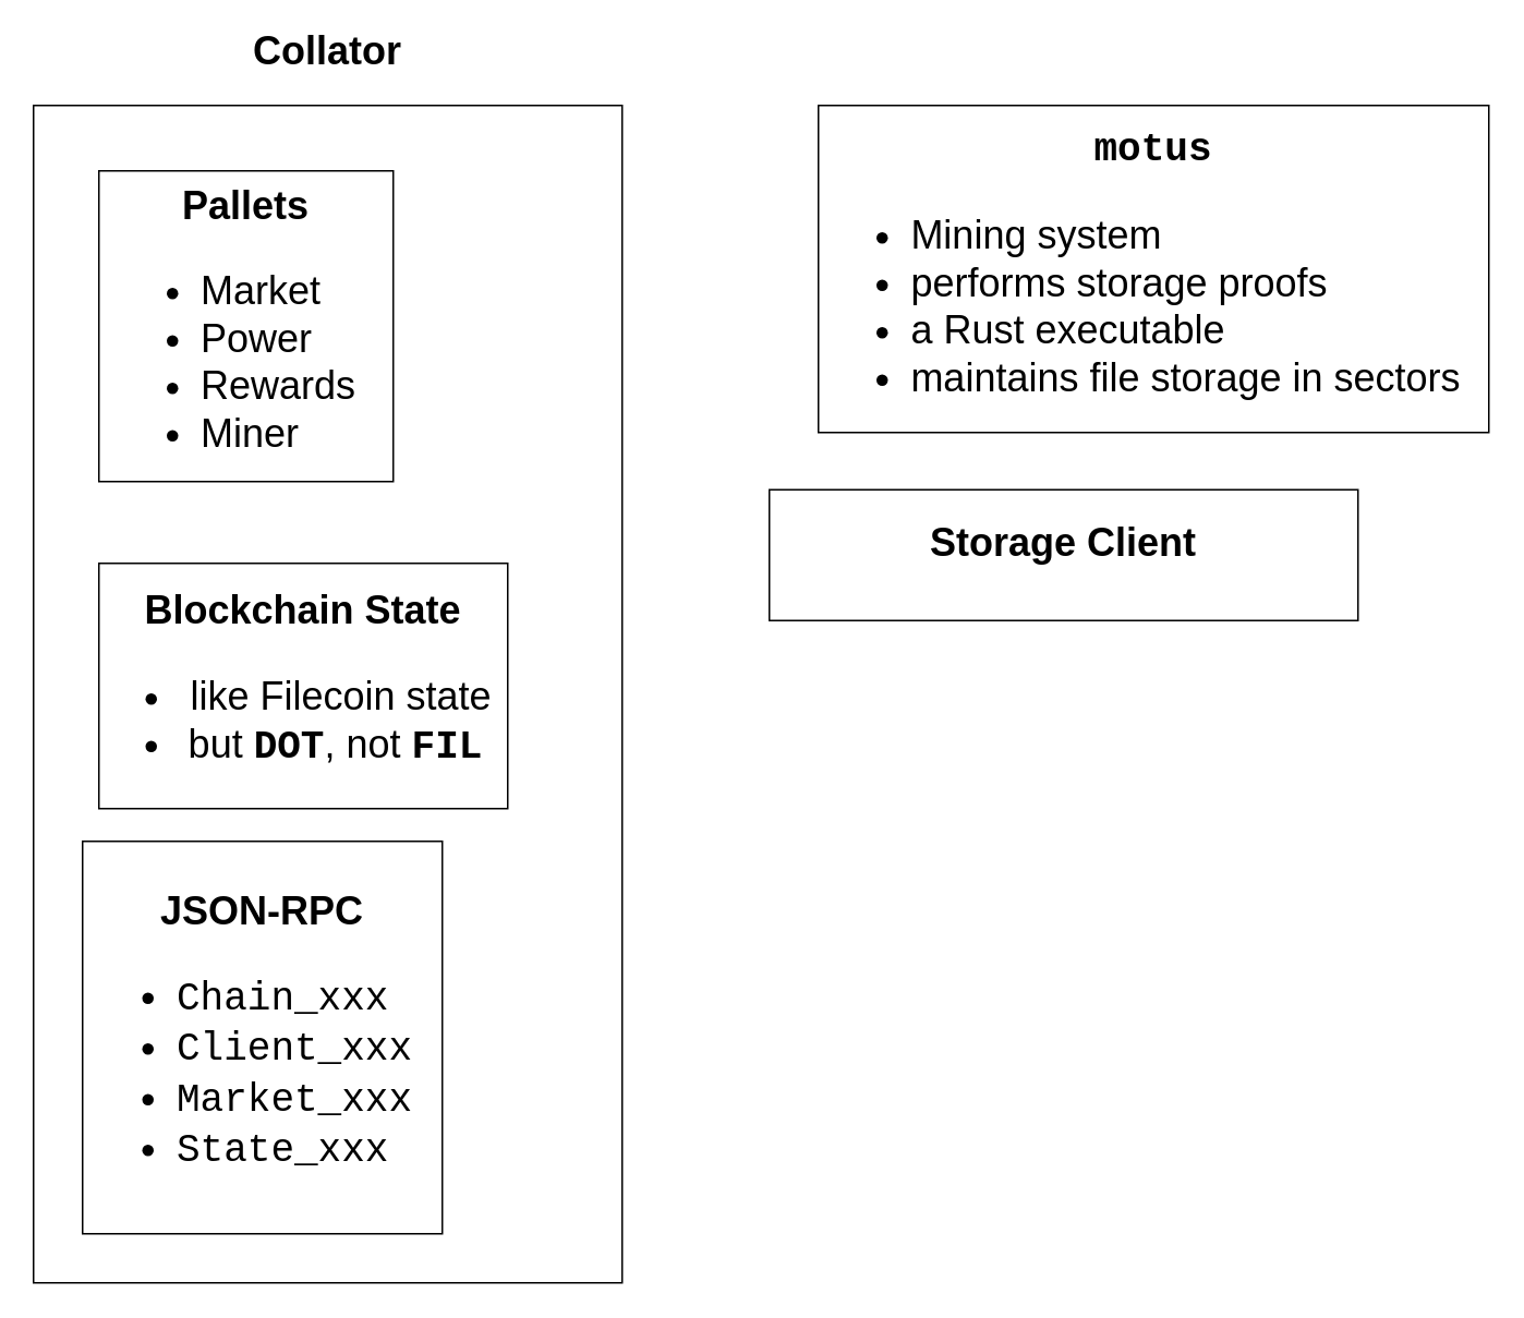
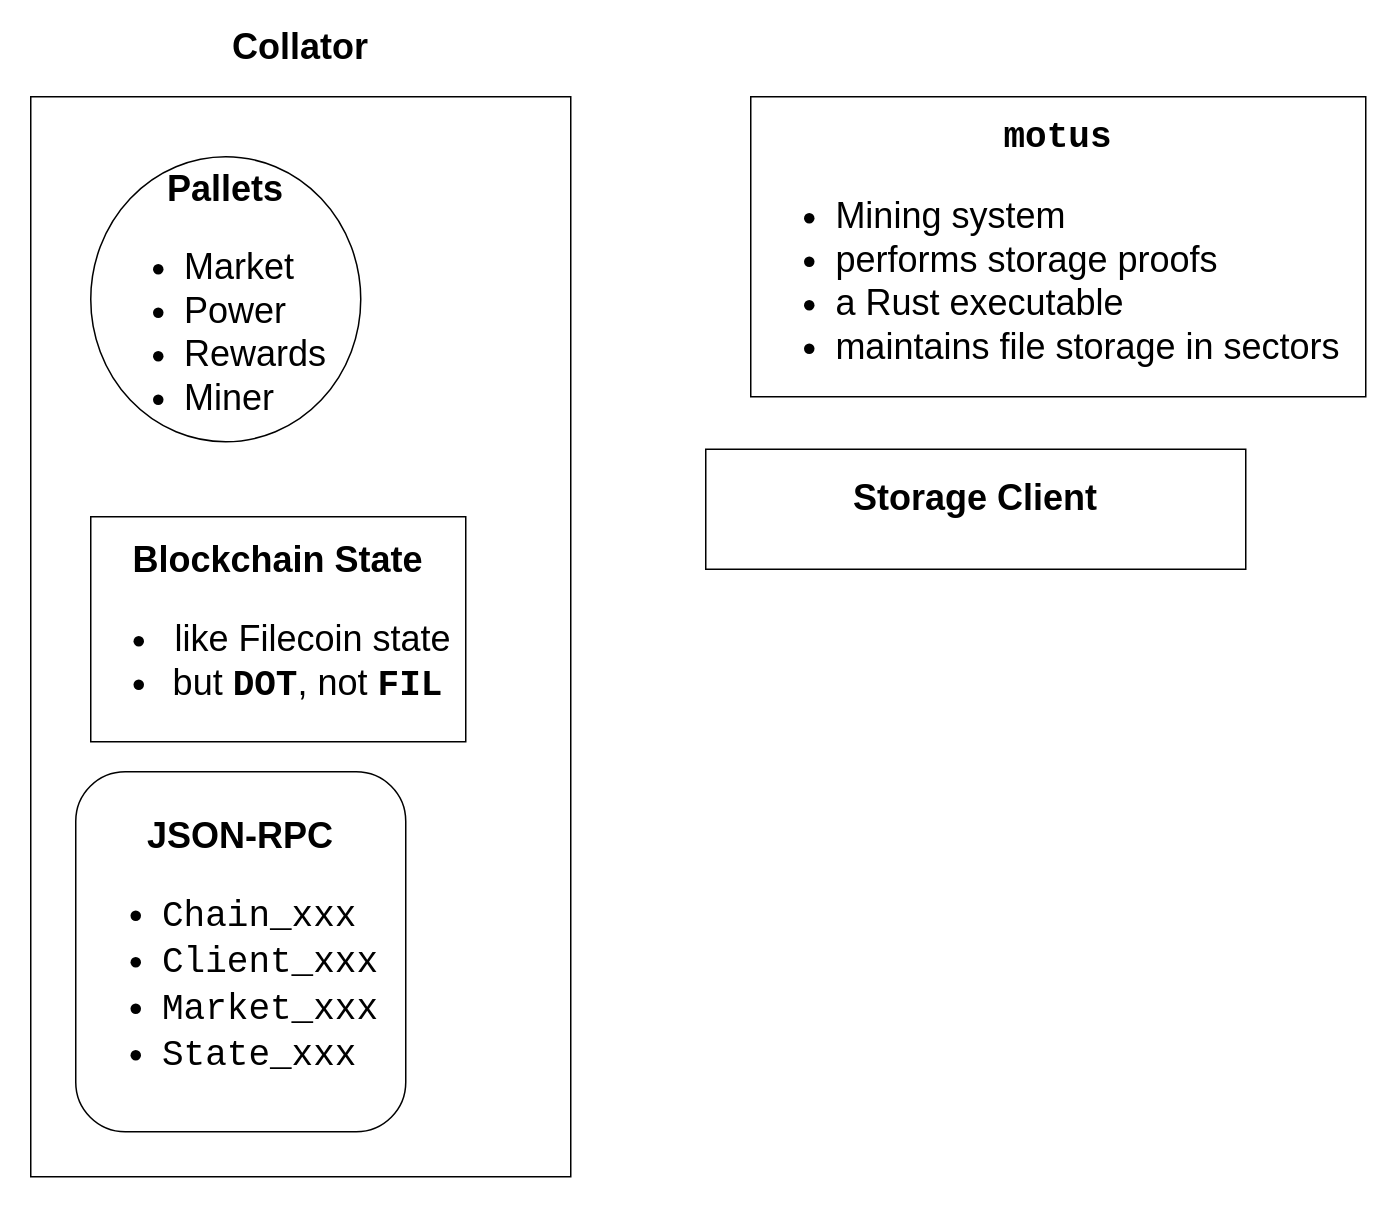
  <mxCell id="0" />
  <mxCell id="1" parent="0" />
  <mxCell id="2" value="&lt;h1&gt;Collator&lt;/h1&gt;" style="rounded=0;whiteSpace=wrap;html=1;align=center;labelPosition=center;verticalLabelPosition=top;verticalAlign=bottom;" parent="1" vertex="1"><mxGeometry x="20" y="20" width="360" height="720" as="geometry" /></mxCell>
- <mxCell id="3" value="&lt;h1&gt;&lt;font style=&quot;font-size: 24px;&quot;&gt;Pallets&lt;/font&gt;&lt;/h1&gt;&lt;div style=&quot;font-size: 24px;&quot;&gt;&lt;ul&gt;&lt;li style=&quot;text-align: left;&quot;&gt;&lt;span style=&quot;background-color: initial;&quot;&gt;&lt;font style=&quot;font-size: 24px;&quot;&gt;Market&lt;/font&gt;&lt;/span&gt;&lt;/li&gt;&lt;li style=&quot;text-align: left;&quot;&gt;&lt;span style=&quot;background-color: initial;&quot;&gt;&lt;font style=&quot;font-size: 24px;&quot;&gt;Power&lt;/font&gt;&lt;/span&gt;&lt;/li&gt;&lt;li style=&quot;text-align: left;&quot;&gt;&lt;span style=&quot;background-color: initial;&quot;&gt;&lt;font style=&quot;font-size: 24px;&quot;&gt;Rewards&lt;/font&gt;&lt;/span&gt;&lt;/li&gt;&lt;li style=&quot;text-align: left;&quot;&gt;&lt;span style=&quot;background-color: initial;&quot;&gt;&lt;font style=&quot;font-size: 24px;&quot;&gt;Miner&lt;/font&gt;&lt;/span&gt;&lt;/li&gt;&lt;/ul&gt;&lt;/div&gt;" style="rounded=0;whiteSpace=wrap;html=1;" parent="1" vertex="1"><mxGeometry x="60" y="60" width="180" height="190" as="geometry" /></mxCell>
+ <mxCell id="3" value="&lt;h1&gt;&lt;font style=&quot;font-size: 24px;&quot;&gt;Pallets&lt;/font&gt;&lt;/h1&gt;&lt;div style=&quot;font-size: 24px;&quot;&gt;&lt;ul&gt;&lt;li style=&quot;text-align: left;&quot;&gt;&lt;span style=&quot;background-color: initial;&quot;&gt;&lt;font style=&quot;font-size: 24px;&quot;&gt;Market&lt;/font&gt;&lt;/span&gt;&lt;/li&gt;&lt;li style=&quot;text-align: left;&quot;&gt;&lt;span style=&quot;background-color: initial;&quot;&gt;&lt;font style=&quot;font-size: 24px;&quot;&gt;Power&lt;/font&gt;&lt;/span&gt;&lt;/li&gt;&lt;li style=&quot;text-align: left;&quot;&gt;&lt;span style=&quot;background-color: initial;&quot;&gt;&lt;font style=&quot;font-size: 24px;&quot;&gt;Rewards&lt;/font&gt;&lt;/span&gt;&lt;/li&gt;&lt;li style=&quot;text-align: left;&quot;&gt;&lt;span style=&quot;background-color: initial;&quot;&gt;&lt;font style=&quot;font-size: 24px;&quot;&gt;Miner&lt;/font&gt;&lt;/span&gt;&lt;/li&gt;&lt;/ul&gt;&lt;/div&gt;" style="ellipse;whiteSpace=wrap;html=1;" parent="1" vertex="1"><mxGeometry x="60" y="60" width="180" height="190" as="geometry" /></mxCell>
  <mxCell id="4" value="&lt;h1&gt;&lt;font face=&quot;Courier New&quot;&gt;motus&lt;/font&gt;&lt;/h1&gt;&lt;div style=&quot;text-align: left; font-size: 24px;&quot;&gt;&lt;ul&gt;&lt;li&gt;&lt;span style=&quot;font-size: 24px; background-color: initial;&quot;&gt;Mining system&lt;/span&gt;&lt;/li&gt;&lt;li&gt;&lt;span style=&quot;font-size: 24px; background-color: initial;&quot;&gt;performs storage proofs&lt;/span&gt;&lt;/li&gt;&lt;li&gt;a Rust executable&lt;/li&gt;&lt;li&gt;maintains file storage in sectors&lt;/li&gt;&lt;/ul&gt;&lt;/div&gt;" style="rounded=0;whiteSpace=wrap;html=1;labelPosition=center;verticalLabelPosition=middle;align=center;verticalAlign=middle;" parent="1" vertex="1"><mxGeometry x="500" y="20" width="410" height="200" as="geometry" /></mxCell>
  <mxCell id="5" value="&lt;h1&gt;Storage Client&lt;/h1&gt;&lt;div&gt;&lt;br&gt;&lt;/div&gt;" style="rounded=0;whiteSpace=wrap;html=1;" parent="1" vertex="1"><mxGeometry x="470" y="255" width="360" height="80" as="geometry" /></mxCell>
  <mxCell id="6" value="&lt;h1 style=&quot;border-color: var(--border-color);&quot;&gt;Blockchain State&lt;/h1&gt;&lt;font style=&quot;border-color: var(--border-color); font-size: 24px;&quot;&gt;&lt;div style=&quot;&quot;&gt;&lt;ul&gt;&lt;li style=&quot;&quot;&gt;&lt;span style=&quot;background-color: initial;&quot;&gt;&amp;nbsp;like Filecoin state&lt;/span&gt;&lt;/li&gt;&lt;li style=&quot;&quot;&gt;&lt;span style=&quot;background-color: initial;&quot;&gt;but &lt;font face=&quot;Courier New&quot;&gt;&lt;b&gt;DOT&lt;/b&gt;&lt;/font&gt;, not &lt;font face=&quot;Courier New&quot;&gt;&lt;b&gt;FIL&lt;/b&gt;&lt;/font&gt;&lt;/span&gt;&lt;/li&gt;&lt;/ul&gt;&lt;/div&gt;&lt;/font&gt;" style="rounded=0;whiteSpace=wrap;html=1;align=center;" parent="1" vertex="1"><mxGeometry x="60" y="300" width="250" height="150" as="geometry" /></mxCell>
- <mxCell id="7" value="&lt;h1 style=&quot;border-color: var(--border-color);&quot;&gt;JSON-RPC&lt;/h1&gt;&lt;div style=&quot;border-color: var(--border-color); font-size: 24px;&quot;&gt;&lt;ul style=&quot;border-color: var(--border-color);&quot;&gt;&lt;li style=&quot;border-color: var(--border-color); text-align: left;&quot;&gt;&lt;font face=&quot;Courier New&quot;&gt;Chain_xxx&lt;/font&gt;&lt;/li&gt;&lt;li style=&quot;border-color: var(--border-color); text-align: left;&quot;&gt;&lt;span style=&quot;background-color: initial;&quot;&gt;&lt;font face=&quot;Courier New&quot;&gt;Client_xxx&lt;/font&gt;&lt;/span&gt;&lt;/li&gt;&lt;li style=&quot;border-color: var(--border-color); text-align: left;&quot;&gt;&lt;font face=&quot;Courier New&quot;&gt;&lt;span style=&quot;background-color: initial;&quot;&gt;Market_xxx&lt;/span&gt;&lt;br&gt;&lt;/font&gt;&lt;/li&gt;&lt;li style=&quot;border-color: var(--border-color); text-align: left;&quot;&gt;&lt;font face=&quot;Courier New&quot;&gt;State_xxx&lt;/font&gt;&lt;/li&gt;&lt;/ul&gt;&lt;/div&gt;&lt;span style=&quot;border-color: var(--border-color); background-color: initial; font-size: 24px;&quot;&gt;&lt;/span&gt;" style="whiteSpace=wrap;html=1;" parent="1" vertex="1"><mxGeometry x="50" y="470" width="220" height="240" as="geometry" /></mxCell>
+ <mxCell id="7" value="&lt;h1 style=&quot;border-color: var(--border-color);&quot;&gt;JSON-RPC&lt;/h1&gt;&lt;div style=&quot;border-color: var(--border-color); font-size: 24px;&quot;&gt;&lt;ul style=&quot;border-color: var(--border-color);&quot;&gt;&lt;li style=&quot;border-color: var(--border-color); text-align: left;&quot;&gt;&lt;font face=&quot;Courier New&quot;&gt;Chain_xxx&lt;/font&gt;&lt;/li&gt;&lt;li style=&quot;border-color: var(--border-color); text-align: left;&quot;&gt;&lt;span style=&quot;background-color: initial;&quot;&gt;&lt;font face=&quot;Courier New&quot;&gt;Client_xxx&lt;/font&gt;&lt;/span&gt;&lt;/li&gt;&lt;li style=&quot;border-color: var(--border-color); text-align: left;&quot;&gt;&lt;font face=&quot;Courier New&quot;&gt;&lt;span style=&quot;background-color: initial;&quot;&gt;Market_xxx&lt;/span&gt;&lt;br&gt;&lt;/font&gt;&lt;/li&gt;&lt;li style=&quot;border-color: var(--border-color); text-align: left;&quot;&gt;&lt;font face=&quot;Courier New&quot;&gt;State_xxx&lt;/font&gt;&lt;/li&gt;&lt;/ul&gt;&lt;/div&gt;&lt;span style=&quot;border-color: var(--border-color); background-color: initial; font-size: 24px;&quot;&gt;&lt;/span&gt;" style="whiteSpace=wrap;html=1;rounded=1;" parent="1" vertex="1"><mxGeometry x="50" y="470" width="220" height="240" as="geometry" /></mxCell>
